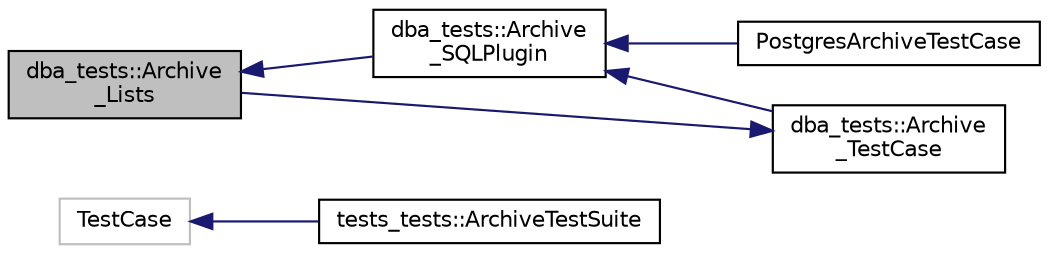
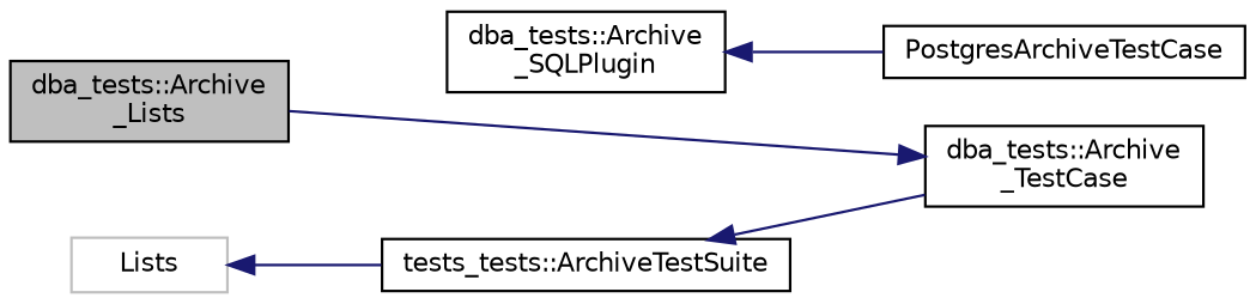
  digraph {
    rankdir=LR
    node [color=black fillcolor=white fontname=Helvetica fontsize=10 shape=record style=filled]
    edge [color=midnightblue dir=back fontname=Helvetica fontsize=10 labelfontname=Helvetica labelfontsize=10 style=solid]
    n1 [fillcolor=grey75 fontcolor=black height=0.2 label="dba_tests::Archive\l_Lists" width=0.4]
    n2 [height=0.2 label="dba_tests::Archive\l_SQLPlugin" width=0.4]
    n3 [height=0.2 label=PostgresArchiveTestCase width=0.4]
    n4 [height=0.2 label="dba_tests::Archive\l_TestCase" width=0.4]
    n5 [height=0.2 label="tests_tests::ArchiveTestSuite" width=0.4]
-   n6 [color=grey75 height=0.2 label=TestCase width=0.4]
-   n1 -> n2
+   n6 [color=grey75 height=0.2 label=Lists width=0.4]
    n2 -> n3
    n4 -> n1
-   n2 -> n4
+   n5 -> n4
    n6 -> n5
  }
